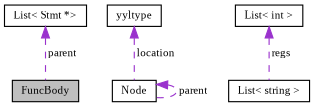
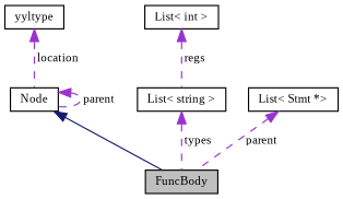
  digraph {
    fontname="Liberation Serif"
    node [color=black fillcolor=white fontname="Liberation Serif" fontsize=10 shape=record style=filled]
    edge [color=darkorchid3 dir=back fontname="Liberation Serif" fontsize=10 labelfontname=Helvetica labelfontsize=10 style=dashed]
    n1 [fillcolor=grey75 fontcolor=black height=0.2 label=FuncBody width=0.4]
    n2 [height=0.2 label="Node" width=0.4]
    n3 [height=0.2 label=yyltype width=0.4]
    n4 [height=0.2 label="List\< string \>" width=0.4]
    n5 [height=0.2 label="List\< int \>" width=0.4]
    n6 [height=0.2 label="List\< Stmt *\>" width=0.4]
+   n2 -> n1 [color=midnightblue style=solid]
    n2 -> n2 [label=" parent"]
    n3 -> n2 [label=" location"]
+   n4 -> n1 [label=" types"]
    n5 -> n4 [label=" regs"]
    n6 -> n1 [label=" parent"]
  }
